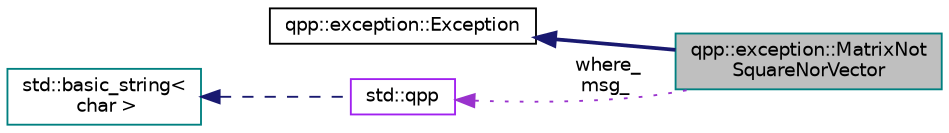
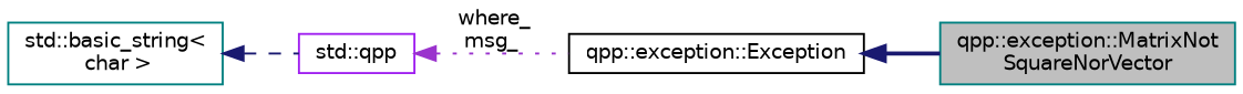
  digraph {
    rankdir=LR
    node [color=teal fillcolor=white fontname=Helvetica fontsize=10 shape=record style=filled]
    edge [color=midnightblue dir=back fontname=Helvetica fontsize=10 labelfontname=Helvetica labelfontsize=10]
    n1 [fillcolor=grey75 fontcolor=black height=0.2 label="qpp::exception::MatrixNot\lSquareNorVector" width=0.4]
    n2 [color=black height=0.2 label="qpp::exception::Exception" width=0.4]
    n3 [color=purple height=0.2 label="std::qpp" width=0.4]
    n4 [height=0.2 label="std::basic_string\<\l char \>" width=0.4]
    n2 -> n1 [style=bold]
-   n3 -> n1 [color=darkorchid3 label=" where_\nmsg_" style=dotted]
+   n3 -> n2 [color=darkorchid3 label=" where_\nmsg_" style=dotted]
    n4 -> n3 [style=dashed]
  }
